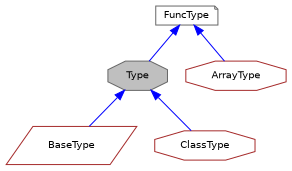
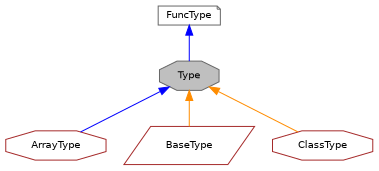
  digraph {
    node [color=brown fillcolor=white fontname=Helvetica fontsize=10 shape=octagon style=filled]
    edge [color=blue dir=back fontname=Helvetica fontsize=10 labelfontname=Helvetica labelfontsize=10 style=solid]
    n1 [color=gray40 fillcolor=grey75 fontcolor=black height=0.2 label=Type width=0.4]
    n2 [height=0.2 label=ArrayType width=0.4]
    n3 [height=0.2 label=BaseType shape=parallelogram width=0.4]
    n4 [height=0.2 label=ClassType width=0.4]
    n5 [color=gray40 height=0.2 label=FuncType shape=note width=0.4]
-   n5 -> n2
-   n1 -> n3
-   n1 -> n4
+   n1 -> n2
+   n1 -> n3 [color=darkorange]
+   n1 -> n4 [color=darkorange]
    n5 -> n1
  }
